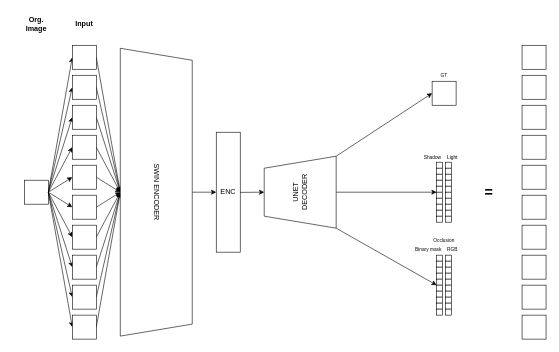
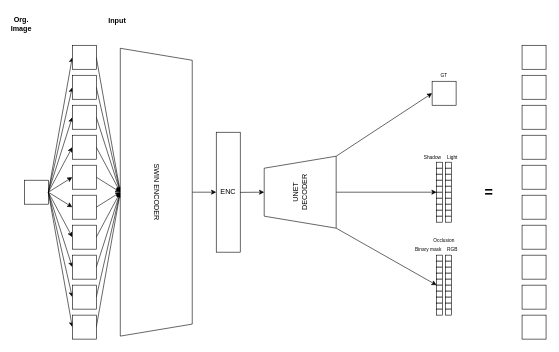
  <mxCell id="0" />
  <mxCell id="1" parent="0" />
  <mxCell id="2" value="" style="whiteSpace=wrap;html=1;aspect=fixed;" parent="1" vertex="1"><mxGeometry x="40" y="300" width="40" height="40" as="geometry" /></mxCell>
  <mxCell id="3" style="edgeStyle=none;html=1;exitX=0;exitY=0.5;exitDx=0;exitDy=0;entryX=0;entryY=0.5;entryDx=0;entryDy=0;" parent="1" target="5" edge="1"><mxGeometry relative="1" as="geometry"><mxPoint x="80" y="320" as="sourcePoint" /></mxGeometry></mxCell>
  <mxCell id="4" style="edgeStyle=none;html=1;exitX=1;exitY=0.5;exitDx=0;exitDy=0;entryX=0;entryY=0.5;entryDx=0;entryDy=0;" parent="1" source="5" edge="1"><mxGeometry relative="1" as="geometry"><mxPoint x="200" y="320" as="targetPoint" /></mxGeometry></mxCell>
  <mxCell id="5" value="" style="whiteSpace=wrap;html=1;aspect=fixed;" parent="1" vertex="1"><mxGeometry x="120" y="525" width="40" height="40" as="geometry" /></mxCell>
  <mxCell id="6" style="edgeStyle=none;html=1;exitX=0;exitY=0.5;exitDx=0;exitDy=0;entryX=0;entryY=0.5;entryDx=0;entryDy=0;" parent="1" target="8" edge="1"><mxGeometry relative="1" as="geometry"><mxPoint x="80" y="320" as="sourcePoint" /></mxGeometry></mxCell>
  <mxCell id="7" style="edgeStyle=none;html=1;exitX=1;exitY=0.5;exitDx=0;exitDy=0;" parent="1" source="8" edge="1"><mxGeometry relative="1" as="geometry"><mxPoint x="200" y="320" as="targetPoint" /></mxGeometry></mxCell>
  <mxCell id="8" value="" style="whiteSpace=wrap;html=1;aspect=fixed;" parent="1" vertex="1"><mxGeometry x="120" y="475" width="40" height="40" as="geometry" /></mxCell>
  <mxCell id="9" style="edgeStyle=none;html=1;exitX=1;exitY=0.5;exitDx=0;exitDy=0;entryX=0;entryY=0.5;entryDx=0;entryDy=0;" parent="1" source="2" target="11" edge="1"><mxGeometry relative="1" as="geometry" /></mxCell>
  <mxCell id="10" style="edgeStyle=none;html=1;exitX=1;exitY=0.5;exitDx=0;exitDy=0;" parent="1" source="11" edge="1"><mxGeometry relative="1" as="geometry"><mxPoint x="200" y="320" as="targetPoint" /></mxGeometry></mxCell>
  <mxCell id="11" value="" style="whiteSpace=wrap;html=1;aspect=fixed;" parent="1" vertex="1"><mxGeometry x="120" y="425" width="40" height="40" as="geometry" /></mxCell>
  <mxCell id="12" style="edgeStyle=none;html=1;exitX=1;exitY=0.5;exitDx=0;exitDy=0;entryX=0;entryY=0.5;entryDx=0;entryDy=0;" parent="1" source="2" target="14" edge="1"><mxGeometry relative="1" as="geometry" /></mxCell>
  <mxCell id="13" style="edgeStyle=none;html=1;exitX=1;exitY=0.5;exitDx=0;exitDy=0;" parent="1" source="14" edge="1"><mxGeometry relative="1" as="geometry"><mxPoint x="200" y="320" as="targetPoint" /></mxGeometry></mxCell>
  <mxCell id="14" value="" style="whiteSpace=wrap;html=1;aspect=fixed;" parent="1" vertex="1"><mxGeometry x="120" y="375" width="40" height="40" as="geometry" /></mxCell>
  <mxCell id="15" style="edgeStyle=none;html=1;exitX=0;exitY=0.5;exitDx=0;exitDy=0;entryX=0;entryY=0.5;entryDx=0;entryDy=0;" parent="1" target="17" edge="1"><mxGeometry relative="1" as="geometry"><mxPoint x="80" y="320" as="sourcePoint" /></mxGeometry></mxCell>
  <mxCell id="16" style="edgeStyle=none;html=1;exitX=1;exitY=0.5;exitDx=0;exitDy=0;entryX=0;entryY=0.5;entryDx=0;entryDy=0;" parent="1" source="17" edge="1"><mxGeometry relative="1" as="geometry"><mxPoint x="200" y="320" as="targetPoint" /></mxGeometry></mxCell>
  <mxCell id="17" value="" style="whiteSpace=wrap;html=1;aspect=fixed;" parent="1" vertex="1"><mxGeometry x="120" y="325" width="40" height="40" as="geometry" /></mxCell>
  <mxCell id="18" style="edgeStyle=none;html=1;exitX=0;exitY=0.5;exitDx=0;exitDy=0;entryX=0;entryY=0.5;entryDx=0;entryDy=0;" parent="1" target="20" edge="1"><mxGeometry relative="1" as="geometry"><mxPoint x="80" y="320" as="sourcePoint" /></mxGeometry></mxCell>
  <mxCell id="19" style="edgeStyle=none;html=1;exitX=1;exitY=0.5;exitDx=0;exitDy=0;" parent="1" source="20" edge="1"><mxGeometry relative="1" as="geometry"><mxPoint x="200" y="320" as="targetPoint" /></mxGeometry></mxCell>
  <mxCell id="20" value="" style="whiteSpace=wrap;html=1;aspect=fixed;" parent="1" vertex="1"><mxGeometry x="120" y="275" width="40" height="40" as="geometry" /></mxCell>
  <mxCell id="21" style="edgeStyle=none;html=1;exitX=0;exitY=0.5;exitDx=0;exitDy=0;entryX=0;entryY=0.5;entryDx=0;entryDy=0;" parent="1" target="23" edge="1"><mxGeometry relative="1" as="geometry"><mxPoint x="80" y="320" as="sourcePoint" /></mxGeometry></mxCell>
  <mxCell id="22" style="edgeStyle=none;html=1;exitX=1;exitY=0.5;exitDx=0;exitDy=0;entryX=0;entryY=0.5;entryDx=0;entryDy=0;" parent="1" source="23" edge="1"><mxGeometry relative="1" as="geometry"><mxPoint x="200" y="320" as="targetPoint" /></mxGeometry></mxCell>
  <mxCell id="23" value="" style="whiteSpace=wrap;html=1;aspect=fixed;" parent="1" vertex="1"><mxGeometry x="120" y="225" width="40" height="40" as="geometry" /></mxCell>
  <mxCell id="24" style="edgeStyle=none;html=1;exitX=0;exitY=0.5;exitDx=0;exitDy=0;entryX=0;entryY=0.5;entryDx=0;entryDy=0;" parent="1" target="26" edge="1"><mxGeometry relative="1" as="geometry"><mxPoint x="80" y="320" as="sourcePoint" /></mxGeometry></mxCell>
  <mxCell id="25" style="edgeStyle=none;html=1;exitX=1;exitY=0.5;exitDx=0;exitDy=0;entryX=0;entryY=0.5;entryDx=0;entryDy=0;" parent="1" source="26" edge="1"><mxGeometry relative="1" as="geometry"><mxPoint x="200" y="320" as="targetPoint" /></mxGeometry></mxCell>
  <mxCell id="26" value="" style="whiteSpace=wrap;html=1;aspect=fixed;" parent="1" vertex="1"><mxGeometry x="120" y="175" width="40" height="40" as="geometry" /></mxCell>
  <mxCell id="27" style="edgeStyle=none;html=1;exitX=0;exitY=0.5;exitDx=0;exitDy=0;entryX=0;entryY=0.5;entryDx=0;entryDy=0;" parent="1" target="29" edge="1"><mxGeometry relative="1" as="geometry"><mxPoint x="80" y="320" as="sourcePoint" /></mxGeometry></mxCell>
  <mxCell id="28" style="edgeStyle=none;html=1;exitX=1;exitY=0.5;exitDx=0;exitDy=0;" parent="1" source="29" edge="1"><mxGeometry relative="1" as="geometry"><mxPoint x="200" y="320" as="targetPoint" /></mxGeometry></mxCell>
  <mxCell id="29" value="" style="whiteSpace=wrap;html=1;aspect=fixed;" parent="1" vertex="1"><mxGeometry x="120" y="125" width="40" height="40" as="geometry" /></mxCell>
  <mxCell id="30" style="edgeStyle=none;html=1;exitX=1;exitY=0.5;exitDx=0;exitDy=0;entryX=0;entryY=0.5;entryDx=0;entryDy=0;" parent="1" source="2" target="32" edge="1"><mxGeometry relative="1" as="geometry" /></mxCell>
  <mxCell id="31" style="edgeStyle=none;html=1;exitX=1;exitY=0.5;exitDx=0;exitDy=0;" parent="1" source="32" edge="1"><mxGeometry relative="1" as="geometry"><mxPoint x="200" y="320" as="targetPoint" /></mxGeometry></mxCell>
  <mxCell id="32" value="" style="whiteSpace=wrap;html=1;aspect=fixed;" parent="1" vertex="1"><mxGeometry x="120" y="75" width="40" height="40" as="geometry" /></mxCell>
  <mxCell id="33" style="edgeStyle=none;html=1;exitX=1;exitY=0.5;exitDx=0;exitDy=0;entryX=0;entryY=0.5;entryDx=0;entryDy=0;" parent="1" target="34" edge="1"><mxGeometry relative="1" as="geometry"><mxPoint x="320" y="320" as="sourcePoint" /></mxGeometry></mxCell>
  <mxCell id="34" value="ENC" style="rounded=0;whiteSpace=wrap;html=1;" parent="1" vertex="1"><mxGeometry x="360" y="220" width="40" height="200" as="geometry" /></mxCell>
  <mxCell id="35" style="edgeStyle=none;html=1;exitX=1;exitY=1;exitDx=0;exitDy=0;entryX=0;entryY=0.5;entryDx=0;entryDy=0;" parent="1" target="40" edge="1" source="99"><mxGeometry relative="1" as="geometry"><mxPoint x="560" y="160" as="sourcePoint" /></mxGeometry></mxCell>
  <mxCell id="36" style="edgeStyle=none;html=1;exitX=0;exitY=0.5;exitDx=0;exitDy=0;entryX=0;entryY=0.5;entryDx=0;entryDy=0;" parent="1" edge="1"><mxGeometry relative="1" as="geometry"><mxPoint x="440" y="320" as="targetPoint" /><mxPoint x="400" y="320.333" as="sourcePoint" /></mxGeometry></mxCell>
  <mxCell id="37" style="edgeStyle=none;html=1;exitX=1;exitY=0.5;exitDx=0;exitDy=0;entryX=0;entryY=0;entryDx=0;entryDy=0;" parent="1" target="46" edge="1"><mxGeometry relative="1" as="geometry"><mxPoint x="560" y="320" as="sourcePoint" /></mxGeometry></mxCell>
  <mxCell id="38" style="edgeStyle=none;html=1;exitX=0;exitY=1;exitDx=0;exitDy=0;entryX=0;entryY=0;entryDx=0;entryDy=0;" parent="1" target="56" edge="1" source="99"><mxGeometry relative="1" as="geometry"><mxPoint x="560" y="480" as="sourcePoint" /></mxGeometry></mxCell>
  <mxCell id="39" style="edgeStyle=none;html=1;exitX=1;exitY=0.5;exitDx=0;exitDy=0;" parent="1" source="40" edge="1"><mxGeometry relative="1" as="geometry"><mxPoint x="760.2" y="155.4" as="targetPoint" /></mxGeometry></mxCell>
  <mxCell id="40" value="" style="whiteSpace=wrap;html=1;aspect=fixed;" parent="1" vertex="1"><mxGeometry x="720" y="135" width="40" height="40" as="geometry" /></mxCell>
  <mxCell id="41" value="" style="whiteSpace=wrap;html=1;aspect=fixed;" parent="1" vertex="1"><mxGeometry x="727.5" y="270" width="10" height="10" as="geometry" /></mxCell>
  <mxCell id="42" value="" style="whiteSpace=wrap;html=1;aspect=fixed;" parent="1" vertex="1"><mxGeometry x="727.5" y="280" width="10" height="10" as="geometry" /></mxCell>
  <mxCell id="43" value="" style="whiteSpace=wrap;html=1;aspect=fixed;" parent="1" vertex="1"><mxGeometry x="727.5" y="290" width="10" height="10" as="geometry" /></mxCell>
  <mxCell id="44" value="" style="whiteSpace=wrap;html=1;aspect=fixed;" parent="1" vertex="1"><mxGeometry x="727.5" y="300" width="10" height="10" as="geometry" /></mxCell>
  <mxCell id="45" value="" style="whiteSpace=wrap;html=1;aspect=fixed;" parent="1" vertex="1"><mxGeometry x="727.5" y="310" width="10" height="10" as="geometry" /></mxCell>
  <mxCell id="46" value="" style="whiteSpace=wrap;html=1;aspect=fixed;" parent="1" vertex="1"><mxGeometry x="727.5" y="320" width="10" height="10" as="geometry" /></mxCell>
  <mxCell id="47" value="" style="whiteSpace=wrap;html=1;aspect=fixed;" parent="1" vertex="1"><mxGeometry x="727.5" y="330" width="10" height="10" as="geometry" /></mxCell>
  <mxCell id="48" value="" style="whiteSpace=wrap;html=1;aspect=fixed;" parent="1" vertex="1"><mxGeometry x="727.5" y="340" width="10" height="10" as="geometry" /></mxCell>
  <mxCell id="49" value="" style="whiteSpace=wrap;html=1;aspect=fixed;" parent="1" vertex="1"><mxGeometry x="727.5" y="350" width="10" height="10" as="geometry" /></mxCell>
  <mxCell id="50" value="" style="whiteSpace=wrap;html=1;aspect=fixed;" parent="1" vertex="1"><mxGeometry x="727.5" y="360" width="10" height="10" as="geometry" /></mxCell>
  <mxCell id="51" value="" style="whiteSpace=wrap;html=1;aspect=fixed;" parent="1" vertex="1"><mxGeometry x="727.5" y="425" width="10" height="10" as="geometry" /></mxCell>
  <mxCell id="52" value="" style="whiteSpace=wrap;html=1;aspect=fixed;" parent="1" vertex="1"><mxGeometry x="727.5" y="435" width="10" height="10" as="geometry" /></mxCell>
  <mxCell id="53" value="" style="whiteSpace=wrap;html=1;aspect=fixed;" parent="1" vertex="1"><mxGeometry x="727.5" y="445" width="10" height="10" as="geometry" /></mxCell>
  <mxCell id="54" value="" style="whiteSpace=wrap;html=1;aspect=fixed;" parent="1" vertex="1"><mxGeometry x="727.5" y="455" width="10" height="10" as="geometry" /></mxCell>
  <mxCell id="55" value="" style="whiteSpace=wrap;html=1;aspect=fixed;" parent="1" vertex="1"><mxGeometry x="727.5" y="465" width="10" height="10" as="geometry" /></mxCell>
  <mxCell id="56" value="" style="whiteSpace=wrap;html=1;aspect=fixed;" parent="1" vertex="1"><mxGeometry x="727.5" y="475" width="10" height="10" as="geometry" /></mxCell>
  <mxCell id="57" value="" style="whiteSpace=wrap;html=1;aspect=fixed;" parent="1" vertex="1"><mxGeometry x="727.5" y="485" width="10" height="10" as="geometry" /></mxCell>
  <mxCell id="58" value="" style="whiteSpace=wrap;html=1;aspect=fixed;" parent="1" vertex="1"><mxGeometry x="727.5" y="495" width="10" height="10" as="geometry" /></mxCell>
  <mxCell id="59" value="" style="whiteSpace=wrap;html=1;aspect=fixed;" parent="1" vertex="1"><mxGeometry x="727.5" y="505" width="10" height="10" as="geometry" /></mxCell>
  <mxCell id="60" value="" style="whiteSpace=wrap;html=1;aspect=fixed;" parent="1" vertex="1"><mxGeometry x="727.5" y="515" width="10" height="10" as="geometry" /></mxCell>
  <mxCell id="61" value="" style="whiteSpace=wrap;html=1;aspect=fixed;" parent="1" vertex="1"><mxGeometry x="742.5" y="270" width="10" height="10" as="geometry" /></mxCell>
  <mxCell id="62" value="" style="whiteSpace=wrap;html=1;aspect=fixed;" parent="1" vertex="1"><mxGeometry x="742.5" y="280" width="10" height="10" as="geometry" /></mxCell>
  <mxCell id="63" value="" style="whiteSpace=wrap;html=1;aspect=fixed;" parent="1" vertex="1"><mxGeometry x="742.5" y="290" width="10" height="10" as="geometry" /></mxCell>
  <mxCell id="64" value="" style="whiteSpace=wrap;html=1;aspect=fixed;" parent="1" vertex="1"><mxGeometry x="742.5" y="300" width="10" height="10" as="geometry" /></mxCell>
  <mxCell id="65" value="" style="whiteSpace=wrap;html=1;aspect=fixed;" parent="1" vertex="1"><mxGeometry x="742.5" y="310" width="10" height="10" as="geometry" /></mxCell>
  <mxCell id="66" value="" style="whiteSpace=wrap;html=1;aspect=fixed;" parent="1" vertex="1"><mxGeometry x="742.5" y="320" width="10" height="10" as="geometry" /></mxCell>
  <mxCell id="67" value="" style="whiteSpace=wrap;html=1;aspect=fixed;" parent="1" vertex="1"><mxGeometry x="742.5" y="330" width="10" height="10" as="geometry" /></mxCell>
  <mxCell id="68" value="" style="whiteSpace=wrap;html=1;aspect=fixed;" parent="1" vertex="1"><mxGeometry x="742.5" y="340" width="10" height="10" as="geometry" /></mxCell>
  <mxCell id="69" value="" style="whiteSpace=wrap;html=1;aspect=fixed;" parent="1" vertex="1"><mxGeometry x="742.5" y="350" width="10" height="10" as="geometry" /></mxCell>
  <mxCell id="70" value="" style="whiteSpace=wrap;html=1;aspect=fixed;" parent="1" vertex="1"><mxGeometry x="742.5" y="360" width="10" height="10" as="geometry" /></mxCell>
  <mxCell id="71" value="" style="whiteSpace=wrap;html=1;aspect=fixed;" parent="1" vertex="1"><mxGeometry x="742.5" y="425" width="10" height="10" as="geometry" /></mxCell>
  <mxCell id="72" value="" style="whiteSpace=wrap;html=1;aspect=fixed;" parent="1" vertex="1"><mxGeometry x="742.5" y="435" width="10" height="10" as="geometry" /></mxCell>
  <mxCell id="73" value="" style="whiteSpace=wrap;html=1;aspect=fixed;" parent="1" vertex="1"><mxGeometry x="742.5" y="445" width="10" height="10" as="geometry" /></mxCell>
  <mxCell id="74" value="" style="whiteSpace=wrap;html=1;aspect=fixed;" parent="1" vertex="1"><mxGeometry x="742.5" y="455" width="10" height="10" as="geometry" /></mxCell>
  <mxCell id="75" value="" style="whiteSpace=wrap;html=1;aspect=fixed;" parent="1" vertex="1"><mxGeometry x="742.5" y="465" width="10" height="10" as="geometry" /></mxCell>
  <mxCell id="76" value="" style="whiteSpace=wrap;html=1;aspect=fixed;" parent="1" vertex="1"><mxGeometry x="742.5" y="475" width="10" height="10" as="geometry" /></mxCell>
  <mxCell id="77" value="" style="whiteSpace=wrap;html=1;aspect=fixed;" parent="1" vertex="1"><mxGeometry x="742.5" y="485" width="10" height="10" as="geometry" /></mxCell>
  <mxCell id="78" value="" style="whiteSpace=wrap;html=1;aspect=fixed;" parent="1" vertex="1"><mxGeometry x="742.5" y="495" width="10" height="10" as="geometry" /></mxCell>
  <mxCell id="79" value="" style="whiteSpace=wrap;html=1;aspect=fixed;" parent="1" vertex="1"><mxGeometry x="742.5" y="505" width="10" height="10" as="geometry" /></mxCell>
  <mxCell id="80" value="" style="whiteSpace=wrap;html=1;aspect=fixed;" parent="1" vertex="1"><mxGeometry x="742.5" y="515" width="10" height="10" as="geometry" /></mxCell>
  <mxCell id="81" value="" style="whiteSpace=wrap;html=1;aspect=fixed;" parent="1" vertex="1"><mxGeometry x="870" y="525" width="40" height="40" as="geometry" /></mxCell>
  <mxCell id="82" value="" style="whiteSpace=wrap;html=1;aspect=fixed;" parent="1" vertex="1"><mxGeometry x="870" y="475" width="40" height="40" as="geometry" /></mxCell>
  <mxCell id="83" value="" style="whiteSpace=wrap;html=1;aspect=fixed;" parent="1" vertex="1"><mxGeometry x="870" y="425" width="40" height="40" as="geometry" /></mxCell>
  <mxCell id="84" value="" style="whiteSpace=wrap;html=1;aspect=fixed;" parent="1" vertex="1"><mxGeometry x="870" y="375" width="40" height="40" as="geometry" /></mxCell>
  <mxCell id="85" value="" style="whiteSpace=wrap;html=1;aspect=fixed;" parent="1" vertex="1"><mxGeometry x="870" y="325" width="40" height="40" as="geometry" /></mxCell>
  <mxCell id="86" value="" style="whiteSpace=wrap;html=1;aspect=fixed;" parent="1" vertex="1"><mxGeometry x="870" y="275" width="40" height="40" as="geometry" /></mxCell>
  <mxCell id="87" value="" style="whiteSpace=wrap;html=1;aspect=fixed;" parent="1" vertex="1"><mxGeometry x="870" y="225" width="40" height="40" as="geometry" /></mxCell>
  <mxCell id="88" value="" style="whiteSpace=wrap;html=1;aspect=fixed;" parent="1" vertex="1"><mxGeometry x="870" y="175" width="40" height="40" as="geometry" /></mxCell>
  <mxCell id="89" value="" style="whiteSpace=wrap;html=1;aspect=fixed;" parent="1" vertex="1"><mxGeometry x="870" y="125" width="40" height="40" as="geometry" /></mxCell>
  <mxCell id="90" value="" style="whiteSpace=wrap;html=1;aspect=fixed;" parent="1" vertex="1"><mxGeometry x="870" y="75" width="40" height="40" as="geometry" /></mxCell>
- <mxCell id="91" value="&lt;b&gt;Input&lt;/b&gt;" style="text;html=1;strokeColor=none;fillColor=none;align=center;verticalAlign=middle;whiteSpace=wrap;rounded=0;" parent="1" vertex="1"><mxGeometry x="110" y="20" width="60" height="40" as="geometry" /></mxCell>
- <mxCell id="92" value="&lt;b&gt;Org. Image&lt;/b&gt;" style="text;html=1;strokeColor=none;fillColor=none;align=center;verticalAlign=middle;whiteSpace=wrap;rounded=0;" parent="1" vertex="1"><mxGeometry x="30" y="20" width="60" height="40" as="geometry" /></mxCell>
+ <mxCell id="91" value="&lt;b&gt;Input&lt;/b&gt;" style="text;html=1;strokeColor=none;fillColor=none;align=center;verticalAlign=middle;whiteSpace=wrap;rounded=0;" parent="1" vertex="1"><mxGeometry x="165" y="15" width="60" height="40" as="geometry" /></mxCell>
+ <mxCell id="92" value="&lt;b&gt;Org. Image&lt;/b&gt;" style="text;html=1;strokeColor=none;fillColor=none;align=center;verticalAlign=middle;whiteSpace=wrap;rounded=0;" parent="1" vertex="1"><mxGeometry x="5" y="20" width="60" height="40" as="geometry" /></mxCell>
  <mxCell id="93" value="&lt;font style=&quot;font-size: 8px;&quot;&gt;GT&lt;/font&gt;" style="text;html=1;strokeColor=none;fillColor=none;align=center;verticalAlign=middle;whiteSpace=wrap;rounded=0;" parent="1" vertex="1"><mxGeometry x="710" y="110" width="60" height="30" as="geometry" /></mxCell>
  <mxCell id="94" value="&lt;font style=&quot;font-size: 8px;&quot;&gt;Shadow&lt;/font&gt;" style="text;html=1;strokeColor=none;fillColor=none;align=center;verticalAlign=middle;whiteSpace=wrap;rounded=0;" parent="1" vertex="1"><mxGeometry x="720" y="260" width="2.5" as="geometry" /></mxCell>
  <mxCell id="95" value="&lt;font style=&quot;font-size: 8px;&quot;&gt;Light&lt;/font&gt;" style="text;html=1;strokeColor=none;fillColor=none;align=center;verticalAlign=middle;whiteSpace=wrap;rounded=0;" parent="1" vertex="1"><mxGeometry x="752.5" y="260" width="2.5" as="geometry" /></mxCell>
  <mxCell id="96" value="&lt;font style=&quot;font-size: 8px;&quot;&gt;Binary mask&lt;/font&gt;" style="text;html=1;strokeColor=none;fillColor=none;align=center;verticalAlign=middle;whiteSpace=wrap;rounded=0;" parent="1" vertex="1"><mxGeometry x="690" y="410" width="47.5" height="10" as="geometry" /></mxCell>
  <mxCell id="97" value="&lt;font style=&quot;font-size: 8px;&quot;&gt;RGB&lt;/font&gt;" style="text;html=1;strokeColor=none;fillColor=none;align=center;verticalAlign=middle;whiteSpace=wrap;rounded=0;" parent="1" vertex="1"><mxGeometry x="748.75" y="410" width="10" height="10" as="geometry" /></mxCell>
  <mxCell id="98" value="SWIN ENCODER" style="shape=trapezoid;perimeter=trapezoidPerimeter;whiteSpace=wrap;fixedSize=1;fontSize=12;rotation=90;html=1;" parent="1" vertex="1"><mxGeometry x="20" y="260" width="480" height="120" as="geometry" /></mxCell>
  <mxCell id="99" value="UNET&lt;br&gt;DECODER" style="shape=trapezoid;perimeter=trapezoidPerimeter;whiteSpace=wrap;html=1;fixedSize=1;fontSize=12;rotation=-90;" parent="1" vertex="1"><mxGeometry x="440" y="260" width="120" height="120" as="geometry" /></mxCell>
  <mxCell id="100" value="&lt;b&gt;&lt;font style=&quot;font-size: 24px;&quot;&gt;=&lt;/font&gt;&lt;/b&gt;" style="text;html=1;strokeColor=none;fillColor=none;align=center;verticalAlign=middle;whiteSpace=wrap;rounded=0;fontSize=12;fontColor=#000000;" parent="1" vertex="1"><mxGeometry x="800" y="305" width="30" height="30" as="geometry" /></mxCell>
  <mxCell id="101" value="&lt;font style=&quot;font-size: 8px;&quot;&gt;Occlusion&lt;/font&gt;" style="text;strokeColor=none;align=center;fillColor=none;html=1;verticalAlign=middle;whiteSpace=wrap;rounded=0;" vertex="1" parent="1"><mxGeometry x="710" y="385" width="60" height="30" as="geometry" /></mxCell>
